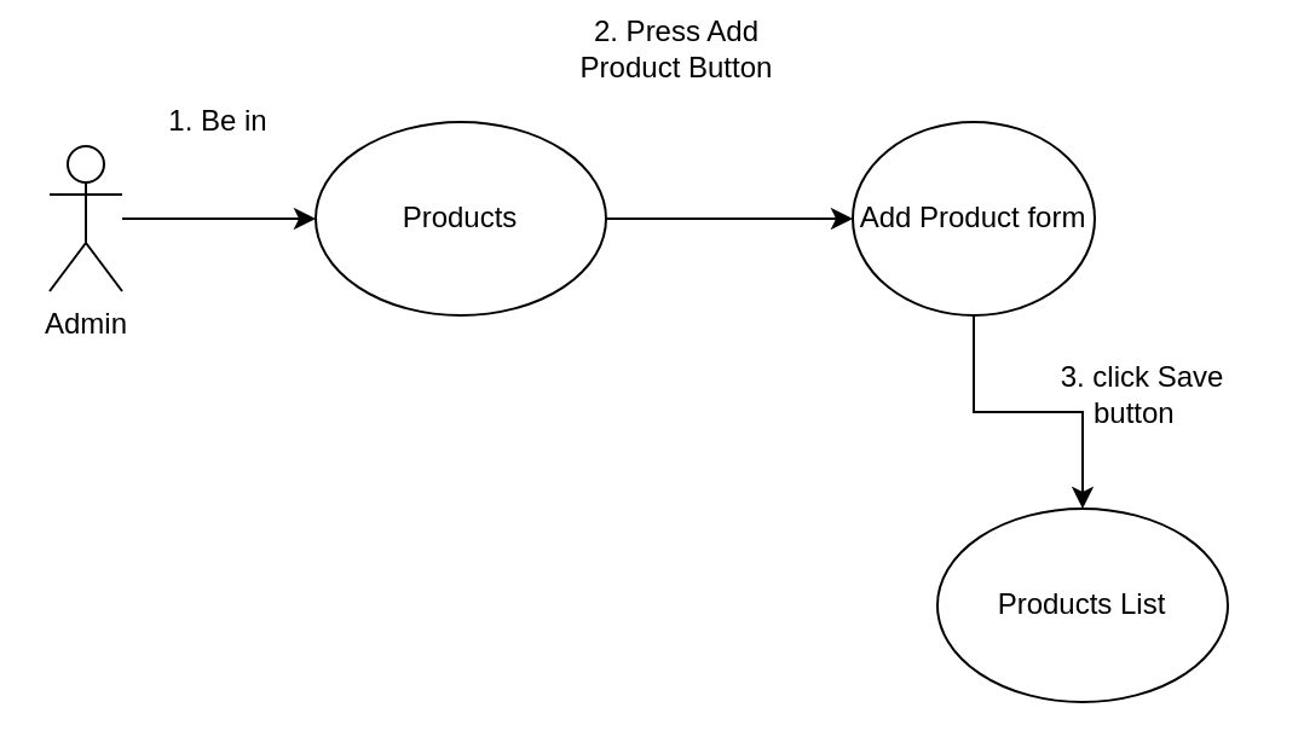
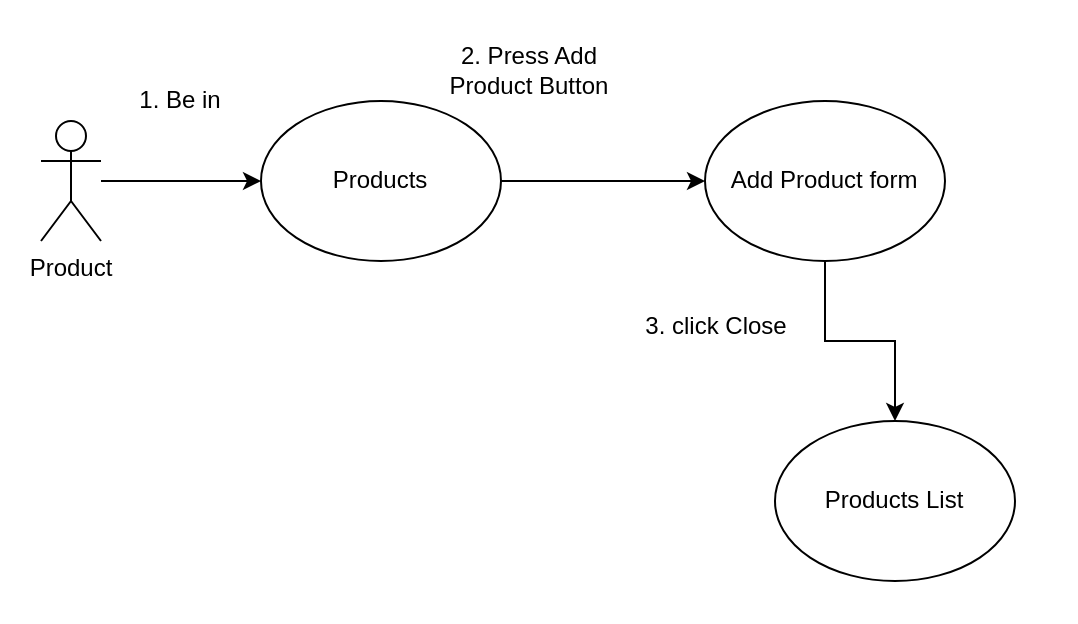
  <mxCell id="0" />
  <mxCell id="1" parent="0" />
  <mxCell id="2" style="edgeStyle=orthogonalEdgeStyle;rounded=0;orthogonalLoop=1;jettySize=auto;html=1;entryX=0;entryY=0.5;entryDx=0;entryDy=0;" edge="1" parent="1" source="3" target="5"><mxGeometry relative="1" as="geometry" /></mxCell>
- <mxCell id="3" value="Admin" style="shape=umlActor;verticalLabelPosition=bottom;verticalAlign=top;html=1;outlineConnect=0;" vertex="1" parent="1"><mxGeometry x="20" y="60" width="30" height="60" as="geometry" /></mxCell>
+ <mxCell id="3" value="Product" style="shape=umlActor;verticalLabelPosition=bottom;verticalAlign=top;html=1;outlineConnect=0;" vertex="1" parent="1"><mxGeometry x="20" y="60" width="30" height="60" as="geometry" /></mxCell>
  <mxCell id="4" style="edgeStyle=orthogonalEdgeStyle;rounded=0;orthogonalLoop=1;jettySize=auto;html=1;entryX=0;entryY=0.5;entryDx=0;entryDy=0;" edge="1" parent="1" source="5" target="7"><mxGeometry relative="1" as="geometry" /></mxCell>
  <mxCell id="5" value="Products" style="ellipse;whiteSpace=wrap;html=1;" vertex="1" parent="1"><mxGeometry x="130" y="50" width="120" height="80" as="geometry" /></mxCell>
  <mxCell id="6" style="edgeStyle=orthogonalEdgeStyle;rounded=0;orthogonalLoop=1;jettySize=auto;html=1;exitX=0.5;exitY=1;exitDx=0;exitDy=0;entryX=0.5;entryY=0;entryDx=0;entryDy=0;" edge="1" parent="1" source="7" target="12"><mxGeometry relative="1" as="geometry" /></mxCell>
- <mxCell id="7" value="&lt;font face=&quot;helvetica&quot;&gt;Add Product form&lt;/font&gt;" style="ellipse;whiteSpace=wrap;html=1;" vertex="1" parent="1"><mxGeometry x="352" y="50" width="100" height="80" as="geometry" /></mxCell>
+ <mxCell id="7" value="&lt;font face=&quot;helvetica&quot;&gt;Add Product form&lt;/font&gt;" style="ellipse;whiteSpace=wrap;html=1;" vertex="1" parent="1"><mxGeometry x="352" y="50" width="120" height="80" as="geometry" /></mxCell>
  <mxCell id="8" value="1. Be in" style="text;html=1;strokeColor=none;fillColor=none;align=center;verticalAlign=middle;whiteSpace=wrap;rounded=0;" vertex="1" parent="1"><mxGeometry x="60" y="35" width="60" height="30" as="geometry" /></mxCell>
- <mxCell id="9" value="2.&amp;nbsp;Press Add Product Button" style="text;html=1;strokeColor=none;fillColor=none;align=center;verticalAlign=middle;whiteSpace=wrap;rounded=0;" vertex="1" parent="1"><mxGeometry x="238" y="5" width="83" height="30" as="geometry" /></mxCell>
- <mxCell id="10" value="3. click Save button&amp;nbsp;&amp;nbsp;" style="text;html=1;strokeColor=none;fillColor=none;align=center;verticalAlign=middle;whiteSpace=wrap;rounded=0;" vertex="1" parent="1"><mxGeometry x="427" y="140" width="90" height="45" as="geometry" /></mxCell>
+ <mxCell id="9" value="2.&amp;nbsp;Press Add Product Button" style="text;html=1;strokeColor=none;fillColor=none;align=center;verticalAlign=middle;whiteSpace=wrap;rounded=0;" vertex="1" parent="1"><mxGeometry x="223" y="20" width="83" height="30" as="geometry" /></mxCell>
+ <mxCell id="11" value="3. click Close" style="text;html=1;strokeColor=none;fillColor=none;align=center;verticalAlign=middle;whiteSpace=wrap;rounded=0;" vertex="1" parent="1"><mxGeometry x="313" y="140" width="90" height="45" as="geometry" /></mxCell>
  <mxCell id="12" value="&lt;font face=&quot;helvetica&quot;&gt;Products List&lt;/font&gt;" style="ellipse;whiteSpace=wrap;html=1;" vertex="1" parent="1"><mxGeometry x="387" y="210" width="120" height="80" as="geometry" /></mxCell>
